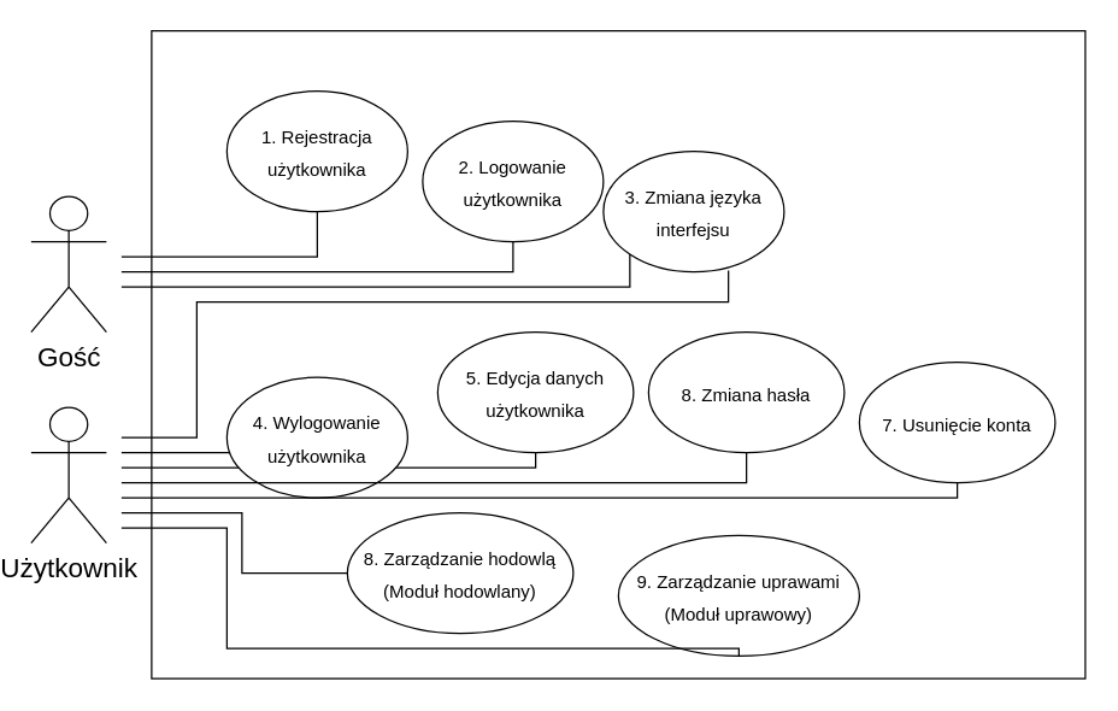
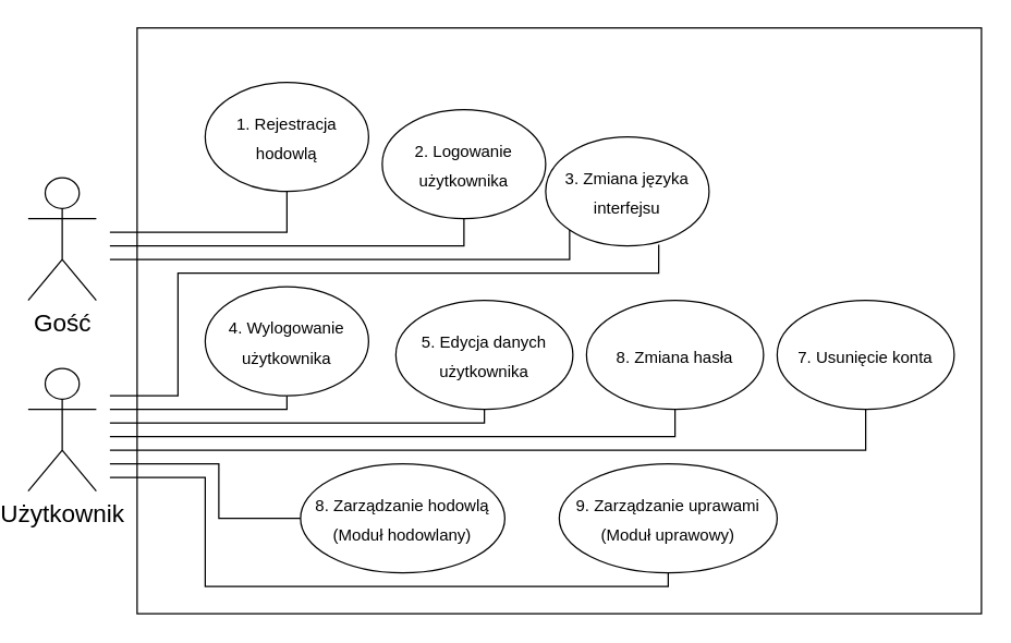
  <mxCell id="0" />
  <mxCell id="1" parent="0" />
  <mxCell id="2" value="" style="rounded=0;whiteSpace=wrap;html=1;" vertex="1" parent="1"><mxGeometry x="100" y="20" width="620" height="430" as="geometry" /></mxCell>
  <mxCell id="3" style="edgeStyle=orthogonalEdgeStyle;rounded=0;orthogonalLoop=1;jettySize=auto;html=1;fontSize=12;endArrow=none;endFill=0;entryX=0.5;entryY=1;entryDx=0;entryDy=0;" parent="1" target="10" edge="1"><mxGeometry relative="1" as="geometry"><mxPoint x="80" y="170" as="sourcePoint" /><Array as="points"><mxPoint x="80" y="170" /><mxPoint x="210" y="170" /></Array></mxGeometry></mxCell>
  <mxCell id="4" style="edgeStyle=orthogonalEdgeStyle;rounded=0;orthogonalLoop=1;jettySize=auto;html=1;fontSize=12;endArrow=none;endFill=0;entryX=0.5;entryY=1;entryDx=0;entryDy=0;" parent="1" target="13" edge="1"><mxGeometry relative="1" as="geometry"><mxPoint x="80" y="300" as="sourcePoint" /><Array as="points"><mxPoint x="80" y="300" /><mxPoint x="210" y="300" /></Array><mxPoint x="596.905" y="310" as="targetPoint" /></mxGeometry></mxCell>
  <mxCell id="5" style="edgeStyle=orthogonalEdgeStyle;rounded=0;orthogonalLoop=1;jettySize=auto;html=1;entryX=0;entryY=1;entryDx=0;entryDy=0;fontSize=12;endArrow=none;endFill=0;" parent="1" target="9" edge="1"><mxGeometry relative="1" as="geometry"><mxPoint x="80" y="190" as="sourcePoint" /><Array as="points"><mxPoint x="80" y="190" /><mxPoint x="418" y="190" /></Array></mxGeometry></mxCell>
  <mxCell id="6" value="Gość" style="shape=umlActor;verticalLabelPosition=bottom;verticalAlign=top;html=1;outlineConnect=0;fontSize=18;" parent="1" vertex="1"><mxGeometry x="20" y="130" width="50" height="90" as="geometry" /></mxCell>
  <mxCell id="7" style="edgeStyle=orthogonalEdgeStyle;rounded=0;orthogonalLoop=1;jettySize=auto;html=1;fontSize=12;endArrow=none;endFill=0;exitX=0.5;exitY=1;exitDx=0;exitDy=0;" parent="1" source="8" edge="1"><mxGeometry relative="1" as="geometry"><mxPoint x="80" y="310" as="targetPoint" /><Array as="points"><mxPoint x="355" y="310" /></Array></mxGeometry></mxCell>
  <mxCell id="8" value="&lt;font style=&quot;font-size: 12px;&quot;&gt;5. Edycja danych użytkownika&lt;br&gt;&lt;/font&gt;" style="ellipse;whiteSpace=wrap;html=1;fontSize=18;" parent="1" vertex="1"><mxGeometry x="290" y="220" width="130" height="80" as="geometry" /></mxCell>
  <mxCell id="9" value="&lt;font style=&quot;font-size: 12px;&quot;&gt;3. Zmiana języka interfejsu&lt;br&gt;&lt;/font&gt;" style="ellipse;whiteSpace=wrap;html=1;fontSize=18;" parent="1" vertex="1"><mxGeometry x="400" y="100" width="120" height="80" as="geometry" /></mxCell>
- <mxCell id="10" value="&lt;font style=&quot;font-size: 12px;&quot;&gt;1. Rejestracja użytkownika&lt;br&gt;&lt;/font&gt;" style="ellipse;whiteSpace=wrap;html=1;fontSize=18;" parent="1" vertex="1"><mxGeometry x="150" y="60" width="120" height="80" as="geometry" /></mxCell>
+ <mxCell id="10" value="&lt;font style=&quot;font-size: 12px;&quot;&gt;1. Rejestracja hodowlą&lt;br&gt;&lt;/font&gt;" style="ellipse;whiteSpace=wrap;html=1;fontSize=18;" parent="1" vertex="1"><mxGeometry x="150" y="60" width="120" height="80" as="geometry" /></mxCell>
  <mxCell id="11" value="&lt;font style=&quot;font-size: 12px;&quot;&gt;2. Logowanie użytkownika&lt;br&gt;&lt;/font&gt;" style="ellipse;whiteSpace=wrap;html=1;fontSize=18;" parent="1" vertex="1"><mxGeometry x="280" y="80" width="120" height="80" as="geometry" /></mxCell>
  <mxCell id="12" style="edgeStyle=orthogonalEdgeStyle;rounded=0;orthogonalLoop=1;jettySize=auto;html=1;fontSize=12;endArrow=none;endFill=0;entryX=0.5;entryY=1;entryDx=0;entryDy=0;" parent="1" target="11" edge="1"><mxGeometry relative="1" as="geometry"><mxPoint x="80" y="180" as="sourcePoint" /><Array as="points"><mxPoint x="80" y="180" /><mxPoint x="340" y="180" /></Array><mxPoint x="280" y="170" as="targetPoint" /></mxGeometry></mxCell>
- <mxCell id="13" value="&lt;font style=&quot;font-size: 12px;&quot;&gt;4. Wylogowanie użytkownika&lt;br&gt;&lt;/font&gt;" style="ellipse;whiteSpace=wrap;html=1;fontSize=18;" parent="1" vertex="1"><mxGeometry x="150" y="250" width="120" height="80" as="geometry" /></mxCell>
+ <mxCell id="13" value="&lt;font style=&quot;font-size: 12px;&quot;&gt;4. Wylogowanie użytkownika&lt;br&gt;&lt;/font&gt;" style="ellipse;whiteSpace=wrap;html=1;fontSize=18;" parent="1" vertex="1"><mxGeometry x="150" y="210" width="120" height="80" as="geometry" /></mxCell>
  <mxCell id="14" value="Użytkownik" style="shape=umlActor;verticalLabelPosition=bottom;verticalAlign=top;html=1;outlineConnect=0;fontSize=18;" parent="1" vertex="1"><mxGeometry x="20" y="270" width="50" height="90" as="geometry" /></mxCell>
  <mxCell id="15" value="&lt;font style=&quot;font-size: 12px;&quot;&gt;8. Zmiana hasła&lt;/font&gt;" style="ellipse;whiteSpace=wrap;html=1;fontSize=18;" parent="1" vertex="1"><mxGeometry x="430" y="220" width="130" height="80" as="geometry" /></mxCell>
  <mxCell id="16" style="edgeStyle=orthogonalEdgeStyle;rounded=0;orthogonalLoop=1;jettySize=auto;html=1;fontSize=12;endArrow=none;endFill=0;exitX=0.5;exitY=1;exitDx=0;exitDy=0;" parent="1" source="15" edge="1"><mxGeometry relative="1" as="geometry"><mxPoint x="80" y="320" as="targetPoint" /><Array as="points"><mxPoint x="495" y="320" /><mxPoint x="80" y="320" /></Array><mxPoint x="545" y="450" as="sourcePoint" /></mxGeometry></mxCell>
- <mxCell id="17" value="&lt;font style=&quot;font-size: 12px;&quot;&gt;7. Usunięcie konta&lt;br&gt;&lt;/font&gt;" style="ellipse;whiteSpace=wrap;html=1;fontSize=18;" parent="1" vertex="1"><mxGeometry x="570" y="240" width="130" height="80" as="geometry" /></mxCell>
+ <mxCell id="17" value="&lt;font style=&quot;font-size: 12px;&quot;&gt;7. Usunięcie konta&lt;br&gt;&lt;/font&gt;" style="ellipse;whiteSpace=wrap;html=1;fontSize=18;" parent="1" vertex="1"><mxGeometry x="570" y="220" width="130" height="80" as="geometry" /></mxCell>
  <mxCell id="18" style="edgeStyle=orthogonalEdgeStyle;rounded=0;orthogonalLoop=1;jettySize=auto;html=1;fontSize=12;endArrow=none;endFill=0;exitX=0.5;exitY=1;exitDx=0;exitDy=0;" parent="1" source="17" edge="1"><mxGeometry relative="1" as="geometry"><mxPoint x="80" y="330" as="targetPoint" /><Array as="points"><mxPoint x="635" y="330" /><mxPoint x="80" y="330" /></Array><mxPoint x="695" y="450" as="sourcePoint" /></mxGeometry></mxCell>
- <mxCell id="19" value="&lt;font style=&quot;font-size: 12px;&quot;&gt;8. Zarządzanie hodowlą (Moduł hodowlany)&lt;br&gt;&lt;/font&gt;" style="ellipse;whiteSpace=wrap;html=1;fontSize=18;" parent="1" vertex="1"><mxGeometry x="230" y="340" width="150" height="80" as="geometry" /></mxCell>
- <mxCell id="20" value="&lt;font style=&quot;font-size: 12px;&quot;&gt;9. Zarządzanie uprawami (Moduł uprawowy)&lt;br&gt;&lt;/font&gt;" style="ellipse;whiteSpace=wrap;html=1;fontSize=18;" parent="1" vertex="1"><mxGeometry x="410" y="355" width="160" height="80" as="geometry" /></mxCell>
+ <mxCell id="19" value="&lt;font style=&quot;font-size: 12px;&quot;&gt;8. Zarządzanie hodowlą (Moduł hodowlany)&lt;br&gt;&lt;/font&gt;" style="ellipse;whiteSpace=wrap;html=1;fontSize=18;" parent="1" vertex="1"><mxGeometry x="220" y="340" width="150" height="80" as="geometry" /></mxCell>
+ <mxCell id="20" value="&lt;font style=&quot;font-size: 12px;&quot;&gt;9. Zarządzanie uprawami (Moduł uprawowy)&lt;br&gt;&lt;/font&gt;" style="ellipse;whiteSpace=wrap;html=1;fontSize=18;" parent="1" vertex="1"><mxGeometry x="410" y="340" width="160" height="80" as="geometry" /></mxCell>
  <mxCell id="21" style="edgeStyle=orthogonalEdgeStyle;rounded=0;orthogonalLoop=1;jettySize=auto;html=1;fontSize=12;endArrow=none;endFill=0;exitX=0;exitY=0.5;exitDx=0;exitDy=0;" parent="1" source="19" edge="1"><mxGeometry relative="1" as="geometry"><mxPoint x="80" y="340" as="targetPoint" /><Array as="points"><mxPoint x="160" y="380" /><mxPoint x="160" y="340" /><mxPoint x="80" y="340" /></Array><mxPoint x="630" y="520" as="sourcePoint" /></mxGeometry></mxCell>
  <mxCell id="22" style="edgeStyle=orthogonalEdgeStyle;rounded=0;orthogonalLoop=1;jettySize=auto;html=1;fontSize=12;endArrow=none;endFill=0;exitX=0.5;exitY=1;exitDx=0;exitDy=0;" parent="1" source="20" edge="1"><mxGeometry relative="1" as="geometry"><mxPoint x="80" y="350" as="targetPoint" /><Array as="points"><mxPoint x="490" y="430" /><mxPoint x="150" y="430" /><mxPoint x="150" y="350" /><mxPoint x="80" y="350" /></Array><mxPoint x="240" y="540" as="sourcePoint" /></mxGeometry></mxCell>
  <mxCell id="23" style="edgeStyle=orthogonalEdgeStyle;rounded=0;orthogonalLoop=1;jettySize=auto;html=1;entryX=0.692;entryY=0.988;entryDx=0;entryDy=0;fontSize=12;endArrow=none;endFill=0;entryPerimeter=0;" parent="1" target="9" edge="1"><mxGeometry relative="1" as="geometry"><mxPoint x="80" y="290" as="sourcePoint" /><Array as="points"><mxPoint x="130" y="290" /><mxPoint x="130" y="200" /><mxPoint x="483" y="200" /></Array><mxPoint x="610" y="230" as="targetPoint" /></mxGeometry></mxCell>
